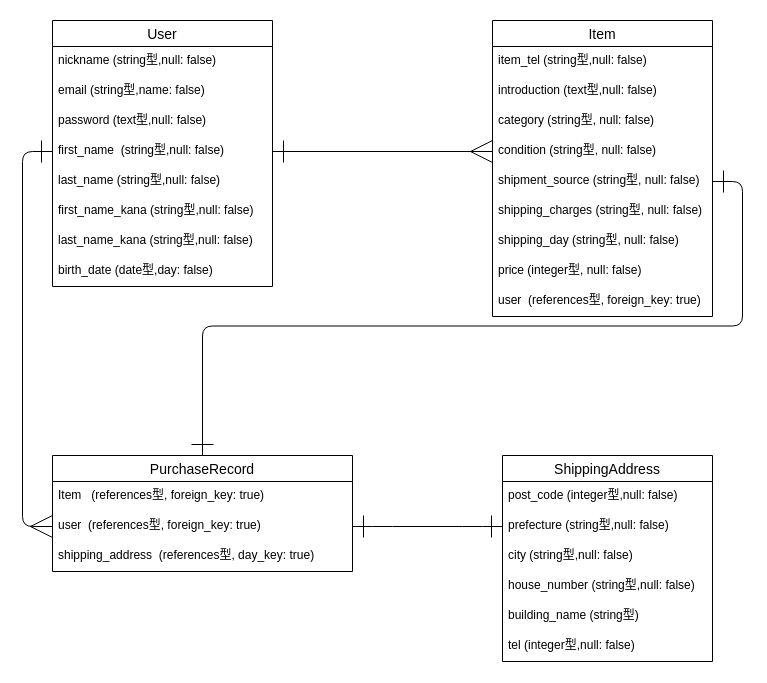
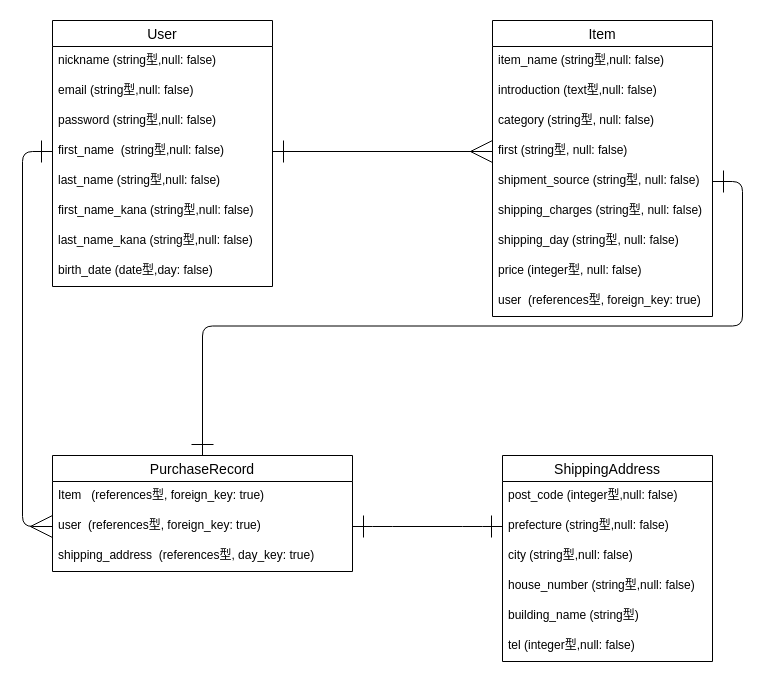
  <mxCell id="0" />
  <mxCell id="1" parent="0" />
  <mxCell id="2" value="User" style="swimlane;fontStyle=0;childLayout=stackLayout;horizontal=1;startSize=26;horizontalStack=0;resizeParent=1;resizeParentMax=0;resizeLast=0;collapsible=1;marginBottom=0;align=center;fontSize=14;" parent="1" vertex="1"><mxGeometry x="20" y="20" width="220" height="266" as="geometry" /></mxCell>
  <mxCell id="3" value="nickname (string型,null: false)" style="text;strokeColor=none;fillColor=none;spacingLeft=4;spacingRight=4;overflow=hidden;rotatable=0;points=[[0,0.5],[1,0.5]];portConstraint=eastwest;fontSize=12;" parent="2" vertex="1"><mxGeometry y="26" width="220" height="30" as="geometry" /></mxCell>
- <mxCell id="4" value="email (string型,name: false)" style="text;strokeColor=none;fillColor=none;spacingLeft=4;spacingRight=4;overflow=hidden;rotatable=0;points=[[0,0.5],[1,0.5]];portConstraint=eastwest;fontSize=12;" parent="2" vertex="1"><mxGeometry y="56" width="220" height="30" as="geometry" /></mxCell>
- <mxCell id="5" value="password (text型,null: false)" style="text;strokeColor=none;fillColor=none;spacingLeft=4;spacingRight=4;overflow=hidden;rotatable=0;points=[[0,0.5],[1,0.5]];portConstraint=eastwest;fontSize=12;" parent="2" vertex="1"><mxGeometry y="86" width="220" height="30" as="geometry" /></mxCell>
+ <mxCell id="4" value="email (string型,null: false)" style="text;strokeColor=none;fillColor=none;spacingLeft=4;spacingRight=4;overflow=hidden;rotatable=0;points=[[0,0.5],[1,0.5]];portConstraint=eastwest;fontSize=12;" parent="2" vertex="1"><mxGeometry y="56" width="220" height="30" as="geometry" /></mxCell>
+ <mxCell id="5" value="password (string型,null: false)" style="text;strokeColor=none;fillColor=none;spacingLeft=4;spacingRight=4;overflow=hidden;rotatable=0;points=[[0,0.5],[1,0.5]];portConstraint=eastwest;fontSize=12;" parent="2" vertex="1"><mxGeometry y="86" width="220" height="30" as="geometry" /></mxCell>
  <mxCell id="6" value="first_name  (string型,null: false)" style="text;strokeColor=none;fillColor=none;spacingLeft=4;spacingRight=4;overflow=hidden;rotatable=0;points=[[0,0.5],[1,0.5]];portConstraint=eastwest;fontSize=12;" parent="2" vertex="1"><mxGeometry y="116" width="220" height="30" as="geometry" /></mxCell>
  <mxCell id="7" value="last_name (string型,null: false)" style="text;strokeColor=none;fillColor=none;spacingLeft=4;spacingRight=4;overflow=hidden;rotatable=0;points=[[0,0.5],[1,0.5]];portConstraint=eastwest;fontSize=12;" parent="2" vertex="1"><mxGeometry y="146" width="220" height="30" as="geometry" /></mxCell>
  <mxCell id="8" value="first_name_kana (string型,null: false)" style="text;strokeColor=none;fillColor=none;spacingLeft=4;spacingRight=4;overflow=hidden;rotatable=0;points=[[0,0.5],[1,0.5]];portConstraint=eastwest;fontSize=12;" parent="2" vertex="1"><mxGeometry y="176" width="220" height="30" as="geometry" /></mxCell>
  <mxCell id="9" value="last_name_kana (string型,null: false)" style="text;strokeColor=none;fillColor=none;spacingLeft=4;spacingRight=4;overflow=hidden;rotatable=0;points=[[0,0.5],[1,0.5]];portConstraint=eastwest;fontSize=12;" parent="2" vertex="1"><mxGeometry y="206" width="220" height="30" as="geometry" /></mxCell>
  <mxCell id="10" value="birth_date (date型,day: false)" style="text;strokeColor=none;fillColor=none;spacingLeft=4;spacingRight=4;overflow=hidden;rotatable=0;points=[[0,0.5],[1,0.5]];portConstraint=eastwest;fontSize=12;" parent="2" vertex="1"><mxGeometry y="236" width="220" height="30" as="geometry" /></mxCell>
  <mxCell id="11" value="Item" style="swimlane;fontStyle=0;childLayout=stackLayout;horizontal=1;startSize=26;horizontalStack=0;resizeParent=1;resizeParentMax=0;resizeLast=0;collapsible=1;marginBottom=0;align=center;fontSize=14;" parent="1" vertex="1"><mxGeometry x="460" y="20" width="220" height="296" as="geometry"><mxRectangle x="510" y="5" width="60" height="26" as="alternateBounds" /></mxGeometry></mxCell>
- <mxCell id="12" value="item_tel (string型,null: false)" style="text;strokeColor=none;fillColor=none;spacingLeft=4;spacingRight=4;overflow=hidden;rotatable=0;points=[[0,0.5],[1,0.5]];portConstraint=eastwest;fontSize=12;" parent="11" vertex="1"><mxGeometry y="26" width="220" height="30" as="geometry" /></mxCell>
+ <mxCell id="12" value="item_name (string型,null: false)" style="text;strokeColor=none;fillColor=none;spacingLeft=4;spacingRight=4;overflow=hidden;rotatable=0;points=[[0,0.5],[1,0.5]];portConstraint=eastwest;fontSize=12;" parent="11" vertex="1"><mxGeometry y="26" width="220" height="30" as="geometry" /></mxCell>
  <mxCell id="13" value="introduction (text型,null: false)" style="text;strokeColor=none;fillColor=none;spacingLeft=4;spacingRight=4;overflow=hidden;rotatable=0;points=[[0,0.5],[1,0.5]];portConstraint=eastwest;fontSize=12;" parent="11" vertex="1"><mxGeometry y="56" width="220" height="30" as="geometry" /></mxCell>
  <mxCell id="14" value="category (string型, null: false)" style="text;strokeColor=none;fillColor=none;spacingLeft=4;spacingRight=4;overflow=hidden;rotatable=0;points=[[0,0.5],[1,0.5]];portConstraint=eastwest;fontSize=12;" parent="11" vertex="1"><mxGeometry y="86" width="220" height="30" as="geometry" /></mxCell>
- <mxCell id="15" value="condition (string型, null: false)" style="text;strokeColor=none;fillColor=none;spacingLeft=4;spacingRight=4;overflow=hidden;rotatable=0;points=[[0,0.5],[1,0.5]];portConstraint=eastwest;fontSize=12;" parent="11" vertex="1"><mxGeometry y="116" width="220" height="30" as="geometry" /></mxCell>
+ <mxCell id="15" value="first (string型, null: false)" style="text;strokeColor=none;fillColor=none;spacingLeft=4;spacingRight=4;overflow=hidden;rotatable=0;points=[[0,0.5],[1,0.5]];portConstraint=eastwest;fontSize=12;" parent="11" vertex="1"><mxGeometry y="116" width="220" height="30" as="geometry" /></mxCell>
  <mxCell id="16" value="shipment_source (string型, null: false)" style="text;strokeColor=none;fillColor=none;spacingLeft=4;spacingRight=4;overflow=hidden;rotatable=0;points=[[0,0.5],[1,0.5]];portConstraint=eastwest;fontSize=12;" parent="11" vertex="1"><mxGeometry y="146" width="220" height="30" as="geometry" /></mxCell>
  <mxCell id="17" value="shipping_charges (string型, null: false)" style="text;strokeColor=none;fillColor=none;spacingLeft=4;spacingRight=4;overflow=hidden;rotatable=0;points=[[0,0.5],[1,0.5]];portConstraint=eastwest;fontSize=12;" parent="11" vertex="1"><mxGeometry y="176" width="220" height="30" as="geometry" /></mxCell>
  <mxCell id="18" value="shipping_day (string型, null: false)" style="text;strokeColor=none;fillColor=none;spacingLeft=4;spacingRight=4;overflow=hidden;rotatable=0;points=[[0,0.5],[1,0.5]];portConstraint=eastwest;fontSize=12;" parent="11" vertex="1"><mxGeometry y="206" width="220" height="30" as="geometry" /></mxCell>
  <mxCell id="19" value="price (integer型, null: false)" style="text;strokeColor=none;fillColor=none;spacingLeft=4;spacingRight=4;overflow=hidden;rotatable=0;points=[[0,0.5],[1,0.5]];portConstraint=eastwest;fontSize=12;" parent="11" vertex="1"><mxGeometry y="236" width="220" height="30" as="geometry" /></mxCell>
  <mxCell id="20" value="user  (references型, foreign_key: true)" style="text;strokeColor=none;fillColor=none;spacingLeft=4;spacingRight=4;overflow=hidden;rotatable=0;points=[[0,0.5],[1,0.5]];portConstraint=eastwest;fontSize=12;" parent="11" vertex="1"><mxGeometry y="266" width="220" height="30" as="geometry" /></mxCell>
  <mxCell id="21" value="PurchaseRecord" style="swimlane;fontStyle=0;childLayout=stackLayout;horizontal=1;startSize=26;horizontalStack=0;resizeParent=1;resizeParentMax=0;resizeLast=0;collapsible=1;marginBottom=0;align=center;fontSize=14;" parent="1" vertex="1"><mxGeometry x="20" y="455" width="300" height="116" as="geometry" /></mxCell>
  <mxCell id="22" value="Item   (references型, foreign_key: true)" style="text;strokeColor=none;fillColor=none;spacingLeft=4;spacingRight=4;overflow=hidden;rotatable=0;points=[[0,0.5],[1,0.5]];portConstraint=eastwest;fontSize=12;" parent="21" vertex="1"><mxGeometry y="26" width="300" height="30" as="geometry" /></mxCell>
  <mxCell id="23" value="user  (references型, foreign_key: true)" style="text;strokeColor=none;fillColor=none;spacingLeft=4;spacingRight=4;overflow=hidden;rotatable=0;points=[[0,0.5],[1,0.5]];portConstraint=eastwest;fontSize=12;" parent="21" vertex="1"><mxGeometry y="56" width="300" height="30" as="geometry" /></mxCell>
  <mxCell id="24" value="shipping_address  (references型, day_key: true)" style="text;strokeColor=none;fillColor=none;spacingLeft=4;spacingRight=4;overflow=hidden;rotatable=0;points=[[0,0.5],[1,0.5]];portConstraint=eastwest;fontSize=12;" parent="21" vertex="1"><mxGeometry y="86" width="300" height="30" as="geometry" /></mxCell>
  <mxCell id="25" value="ShippingAddress" style="swimlane;fontStyle=0;childLayout=stackLayout;horizontal=1;startSize=26;horizontalStack=0;resizeParent=1;resizeParentMax=0;resizeLast=0;collapsible=1;marginBottom=0;align=center;fontSize=14;" parent="1" vertex="1"><mxGeometry x="470" y="455" width="210" height="206" as="geometry" /></mxCell>
  <mxCell id="26" value="post_code (integer型,null: false)" style="text;strokeColor=none;fillColor=none;spacingLeft=4;spacingRight=4;overflow=hidden;rotatable=0;points=[[0,0.5],[1,0.5]];portConstraint=eastwest;fontSize=12;" parent="25" vertex="1"><mxGeometry y="26" width="210" height="30" as="geometry" /></mxCell>
  <mxCell id="27" value="prefecture (string型,null: false)" style="text;strokeColor=none;fillColor=none;spacingLeft=4;spacingRight=4;overflow=hidden;rotatable=0;points=[[0,0.5],[1,0.5]];portConstraint=eastwest;fontSize=12;" parent="25" vertex="1"><mxGeometry y="56" width="210" height="30" as="geometry" /></mxCell>
  <mxCell id="28" value="city (string型,null: false)" style="text;strokeColor=none;fillColor=none;spacingLeft=4;spacingRight=4;overflow=hidden;rotatable=0;points=[[0,0.5],[1,0.5]];portConstraint=eastwest;fontSize=12;" parent="25" vertex="1"><mxGeometry y="86" width="210" height="30" as="geometry" /></mxCell>
  <mxCell id="29" value="house_number (string型,null: false)" style="text;strokeColor=none;fillColor=none;spacingLeft=4;spacingRight=4;overflow=hidden;rotatable=0;points=[[0,0.5],[1,0.5]];portConstraint=eastwest;fontSize=12;" parent="25" vertex="1"><mxGeometry y="116" width="210" height="30" as="geometry" /></mxCell>
  <mxCell id="30" value="building_name (string型)" style="text;strokeColor=none;fillColor=none;spacingLeft=4;spacingRight=4;overflow=hidden;rotatable=0;points=[[0,0.5],[1,0.5]];portConstraint=eastwest;fontSize=12;" parent="25" vertex="1"><mxGeometry y="146" width="210" height="30" as="geometry" /></mxCell>
  <mxCell id="31" value="tel (integer型,null: false)" style="text;strokeColor=none;fillColor=none;spacingLeft=4;spacingRight=4;overflow=hidden;rotatable=0;points=[[0,0.5],[1,0.5]];portConstraint=eastwest;fontSize=12;" parent="25" vertex="1"><mxGeometry y="176" width="210" height="30" as="geometry" /></mxCell>
  <mxCell id="32" value="" style="edgeStyle=entityRelationEdgeStyle;fontSize=12;html=1;endArrow=ERone;startArrow=ERone;exitX=1;exitY=0.5;exitDx=0;exitDy=0;entryX=0;entryY=0.5;entryDx=0;entryDy=0;endSize=20;startSize=20;endFill=0;startFill=0;" parent="1" source="23" target="27" edge="1"><mxGeometry width="100" height="100" relative="1" as="geometry"><mxPoint x="360" y="465" as="sourcePoint" /><mxPoint x="460" y="365" as="targetPoint" /></mxGeometry></mxCell>
  <mxCell id="33" style="edgeStyle=orthogonalEdgeStyle;rounded=1;orthogonalLoop=1;jettySize=auto;html=1;exitX=1;exitY=0.5;exitDx=0;exitDy=0;entryX=0;entryY=0.5;entryDx=0;entryDy=0;startSize=20;endSize=20;endArrow=ERmany;endFill=0;startArrow=ERone;startFill=0;" parent="1" source="6" target="15" edge="1"><mxGeometry relative="1" as="geometry" /></mxCell>
  <mxCell id="34" style="edgeStyle=orthogonalEdgeStyle;rounded=1;orthogonalLoop=1;jettySize=auto;html=1;exitX=0;exitY=0.5;exitDx=0;exitDy=0;entryX=0;entryY=0.5;entryDx=0;entryDy=0;startArrow=ERone;startFill=0;startSize=20;endArrow=ERmany;endFill=0;endSize=20;" parent="1" source="6" target="23" edge="1"><mxGeometry relative="1" as="geometry" /></mxCell>
  <mxCell id="35" style="edgeStyle=orthogonalEdgeStyle;rounded=1;orthogonalLoop=1;jettySize=auto;html=1;exitX=1;exitY=0.5;exitDx=0;exitDy=0;startArrow=ERone;startFill=0;startSize=20;endArrow=ERone;endFill=0;endSize=20;" parent="1" source="16" target="21" edge="1"><mxGeometry relative="1" as="geometry" /></mxCell>
